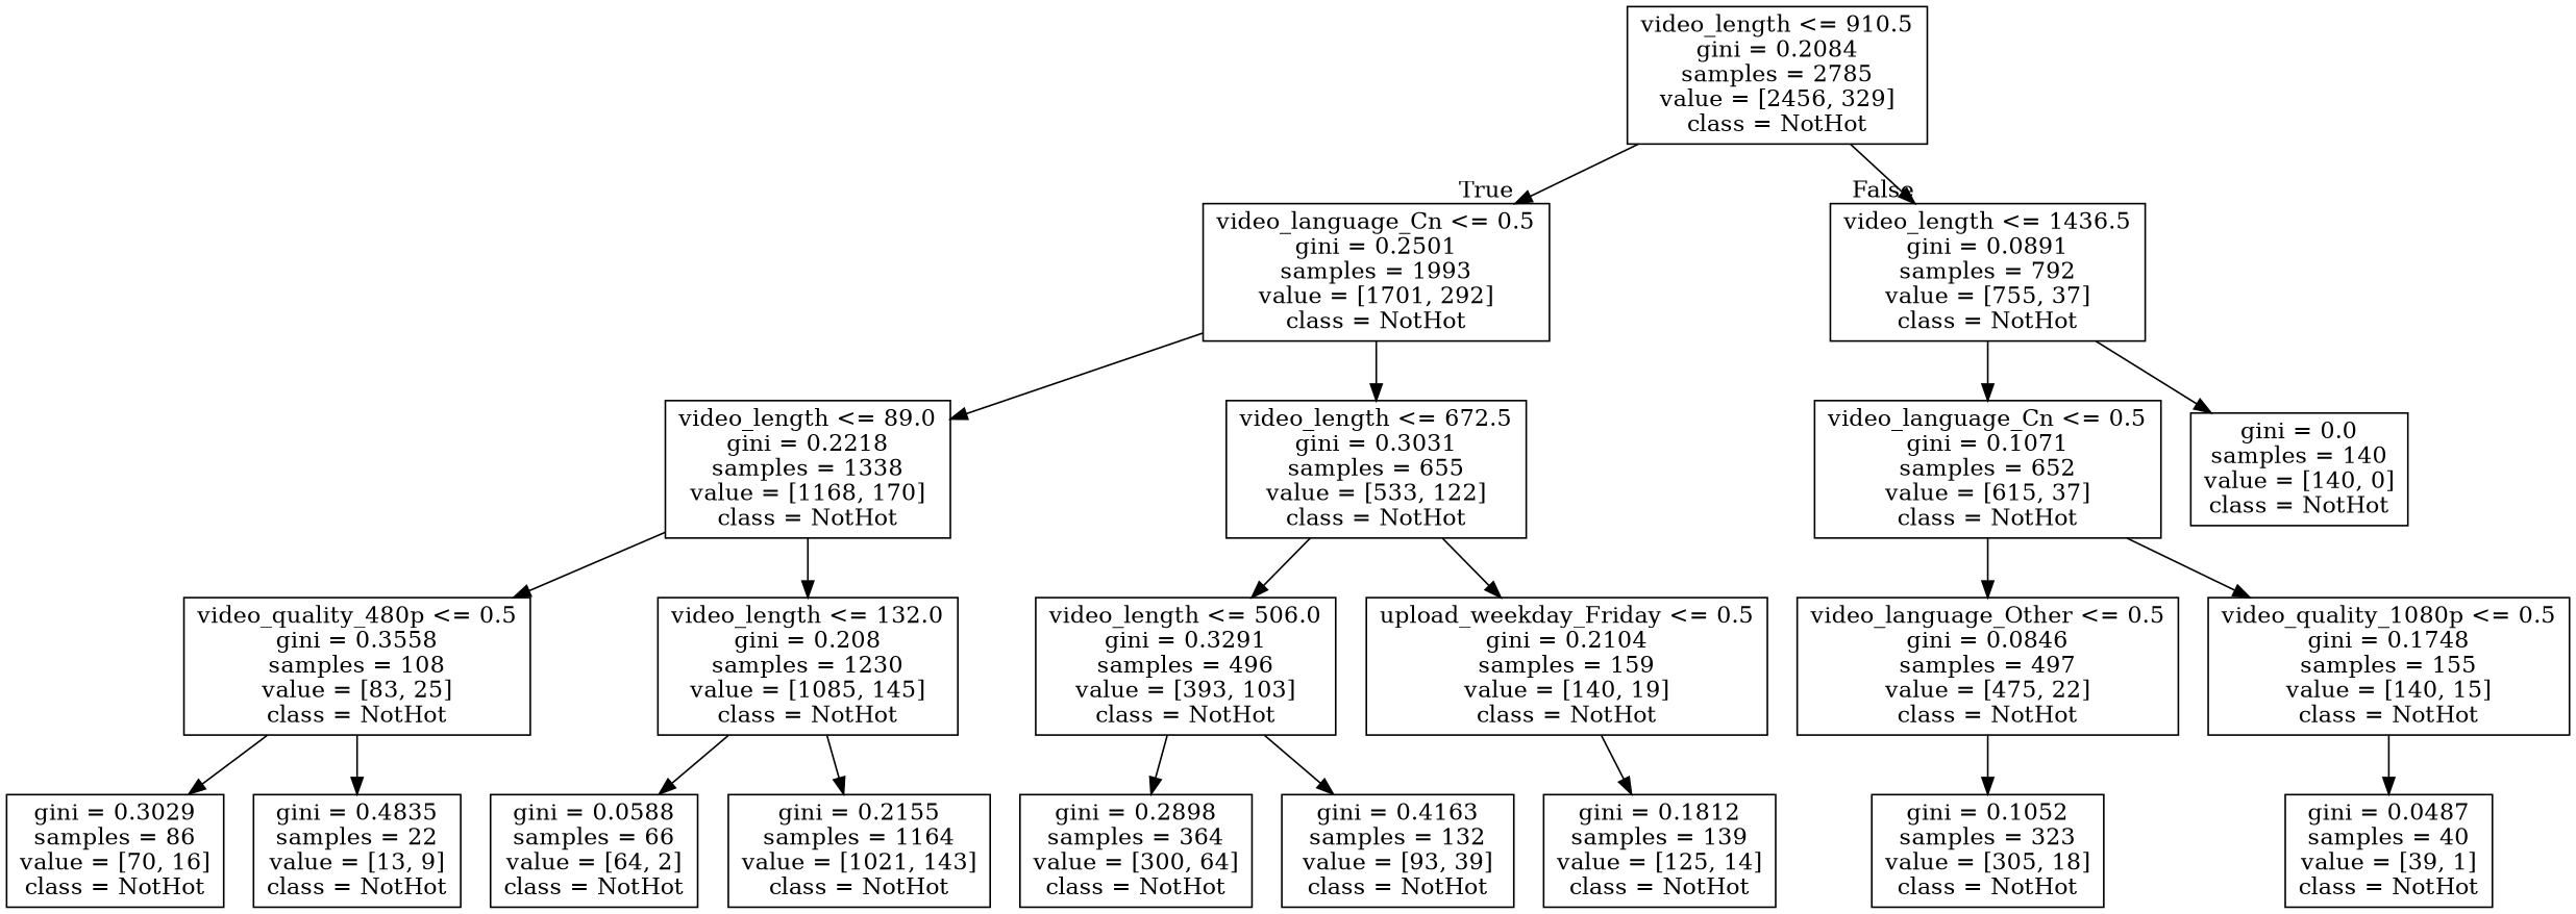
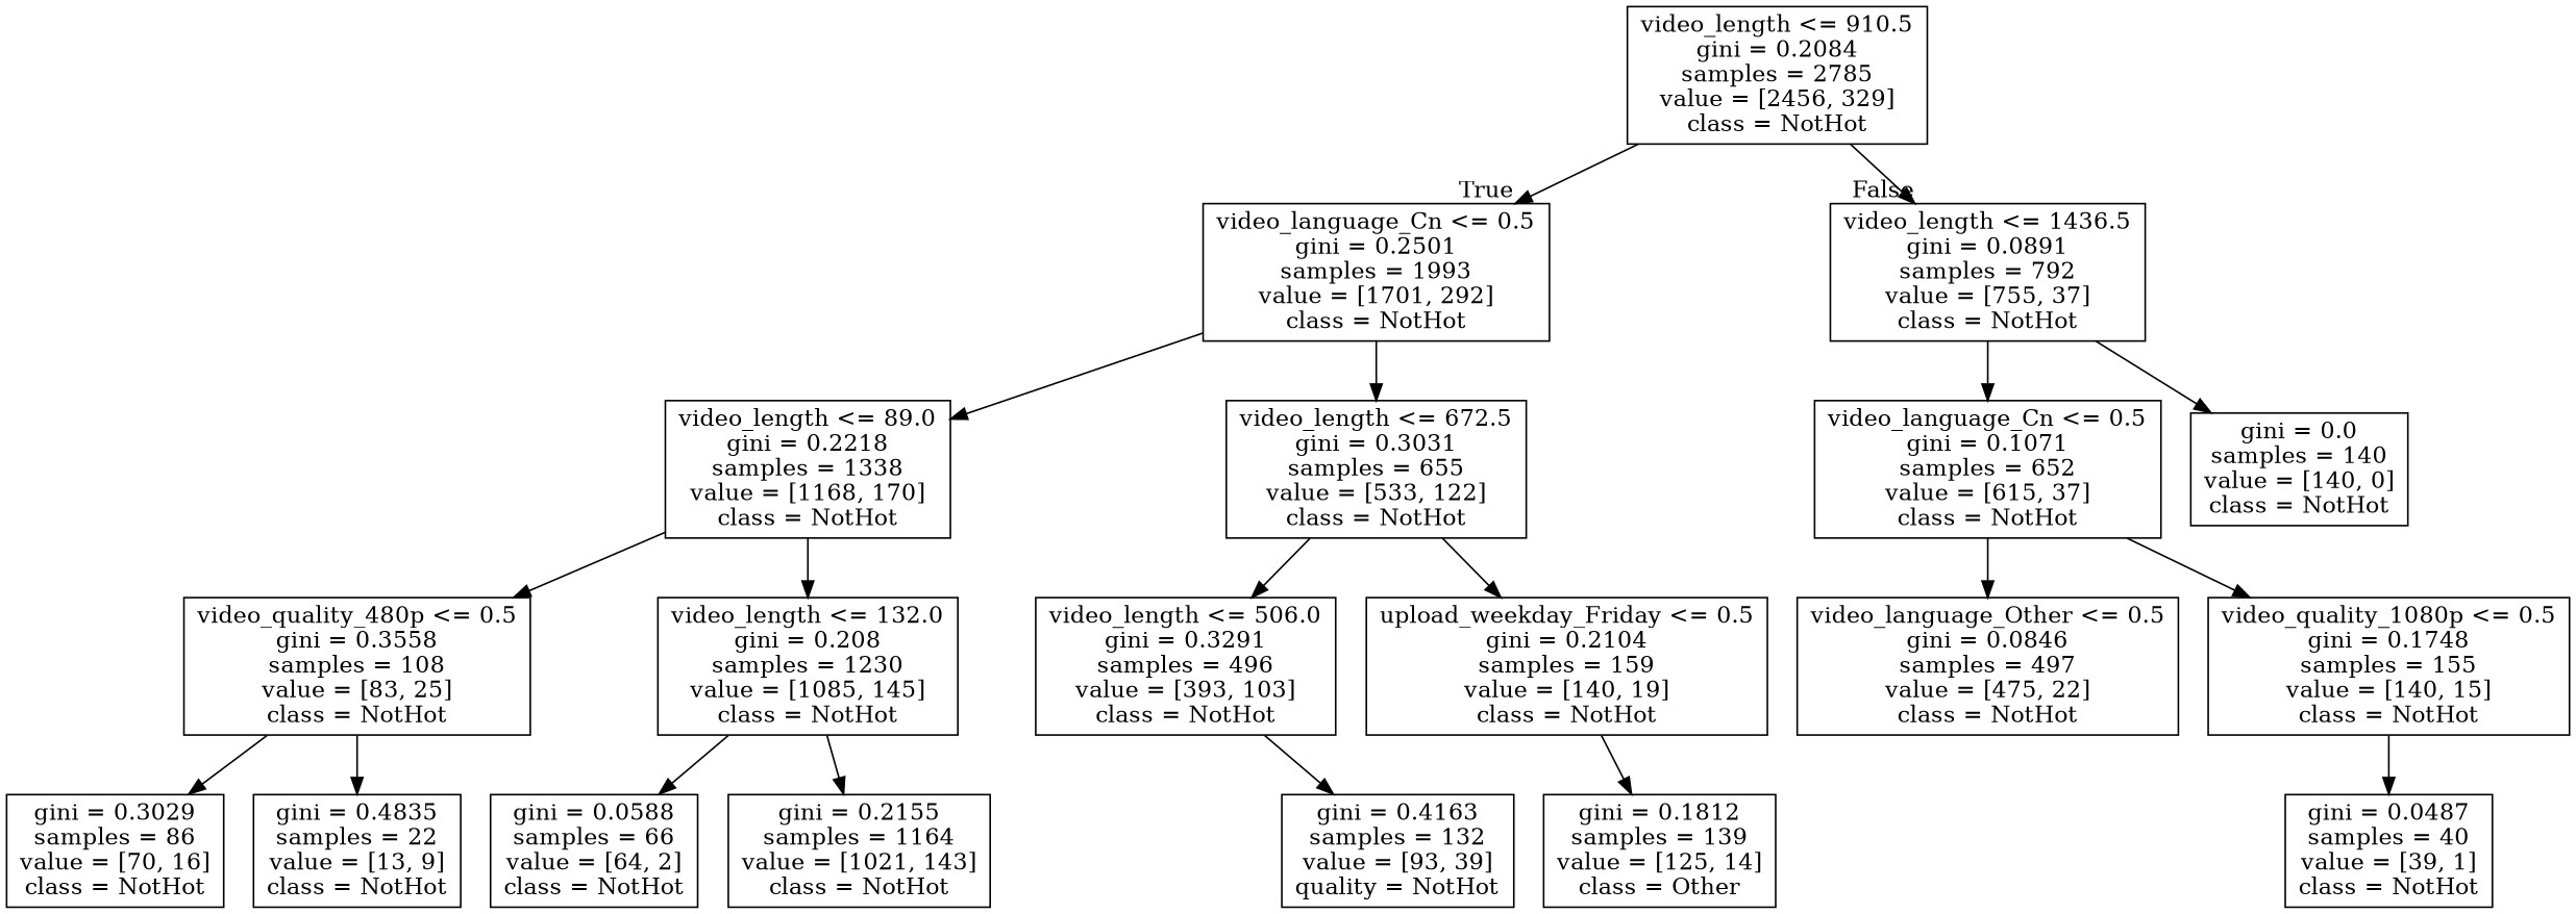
  digraph {
    node [shape=box]
    n1 [label="video_length <= 910.5\ngini = 0.2084\nsamples = 2785\nvalue = [2456, 329]\nclass = NotHot"]
    n2 [label="video_language_Cn <= 0.5\ngini = 0.2501\nsamples = 1993\nvalue = [1701, 292]\nclass = NotHot"]
    n3 [label="video_length <= 1436.5\ngini = 0.0891\nsamples = 792\nvalue = [755, 37]\nclass = NotHot"]
    n4 [label="video_length <= 89.0\ngini = 0.2218\nsamples = 1338\nvalue = [1168, 170]\nclass = NotHot"]
    n5 [label="video_length <= 672.5\ngini = 0.3031\nsamples = 655\nvalue = [533, 122]\nclass = NotHot"]
    n6 [label="video_language_Cn <= 0.5\ngini = 0.1071\nsamples = 652\nvalue = [615, 37]\nclass = NotHot"]
    n7 [label="gini = 0.0\nsamples = 140\nvalue = [140, 0]\nclass = NotHot"]
    n8 [label="video_quality_480p <= 0.5\ngini = 0.3558\nsamples = 108\nvalue = [83, 25]\nclass = NotHot"]
    n9 [label="video_length <= 132.0\ngini = 0.208\nsamples = 1230\nvalue = [1085, 145]\nclass = NotHot"]
    n10 [label="video_length <= 506.0\ngini = 0.3291\nsamples = 496\nvalue = [393, 103]\nclass = NotHot"]
    n11 [label="upload_weekday_Friday <= 0.5\ngini = 0.2104\nsamples = 159\nvalue = [140, 19]\nclass = NotHot"]
    n12 [label="gini = 0.3029\nsamples = 86\nvalue = [70, 16]\nclass = NotHot"]
    n13 [label="gini = 0.4835\nsamples = 22\nvalue = [13, 9]\nclass = NotHot"]
    n14 [label="gini = 0.0588\nsamples = 66\nvalue = [64, 2]\nclass = NotHot"]
    n15 [label="gini = 0.2155\nsamples = 1164\nvalue = [1021, 143]\nclass = NotHot"]
-   n16 [label="gini = 0.2898\nsamples = 364\nvalue = [300, 64]\nclass = NotHot"]
-   n17 [label="gini = 0.4163\nsamples = 132\nvalue = [93, 39]\nclass = NotHot"]
-   n18 [label="gini = 0.1812\nsamples = 139\nvalue = [125, 14]\nclass = NotHot"]
+   n17 [label="gini = 0.4163\nsamples = 132\nvalue = [93, 39]\nquality = NotHot"]
+   n18 [label="gini = 0.1812\nsamples = 139\nvalue = [125, 14]\nclass = Other"]
    n19 [label="video_language_Other <= 0.5\ngini = 0.0846\nsamples = 497\nvalue = [475, 22]\nclass = NotHot"]
    n20 [label="video_quality_1080p <= 0.5\ngini = 0.1748\nsamples = 155\nvalue = [140, 15]\nclass = NotHot"]
-   n21 [label="gini = 0.1052\nsamples = 323\nvalue = [305, 18]\nclass = NotHot"]
    n22 [label="gini = 0.0487\nsamples = 40\nvalue = [39, 1]\nclass = NotHot"]
    n1 -> n2 [headlabel=True labelangle=45 labeldistance=2.5]
    n1 -> n3 [headlabel=False labelangle=-45 labeldistance=2.5]
    n2 -> n4
    n2 -> n5
    n3 -> n6
    n3 -> n7
    n4 -> n8
    n4 -> n9
    n5 -> n10
    n5 -> n11
    n6 -> n19
    n6 -> n20
    n8 -> n12
    n8 -> n13
    n9 -> n14
    n9 -> n15
-   n10 -> n16
    n10 -> n17
    n11 -> n18
-   n19 -> n21
    n20 -> n22
  }
